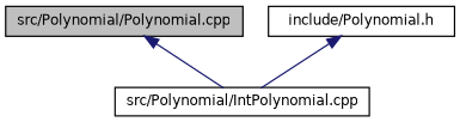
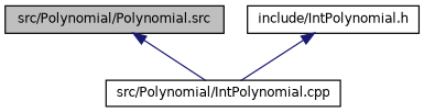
  digraph {
    node [color=black fillcolor=white fontname=Helvetica fontsize=10 shape=record style=filled]
    edge [color=midnightblue dir=back fontname=Helvetica fontsize=10 labelfontname=Helvetica labelfontsize=10 style=solid]
-   n1 [fillcolor=grey75 fontcolor=black height=0.2 label="src/Polynomial/Polynomial.cpp" width=0.4]
+   n1 [fillcolor=grey75 fontcolor=black height=0.2 label="src/Polynomial/Polynomial.src" width=0.4]
    n2 [height=0.2 label="src/Polynomial/IntPolynomial.cpp" width=0.4]
-   n3 [height=0.2 label="include/Polynomial.h" width=0.4]
+   n3 [height=0.2 label="include/IntPolynomial.h" width=0.4]
    n1 -> n2
    n3 -> n2
  }
